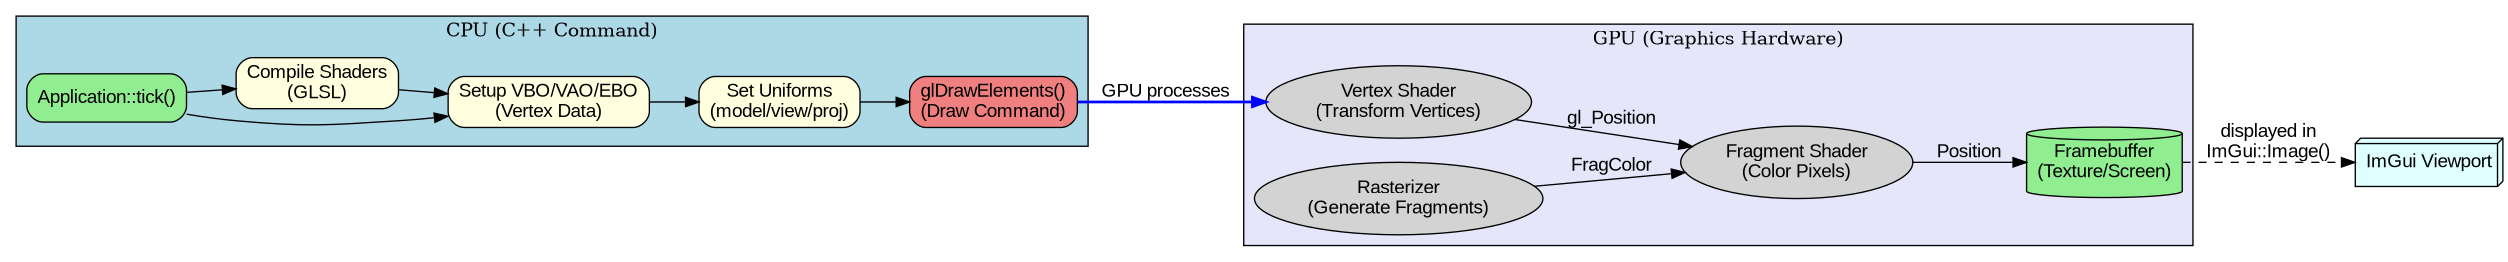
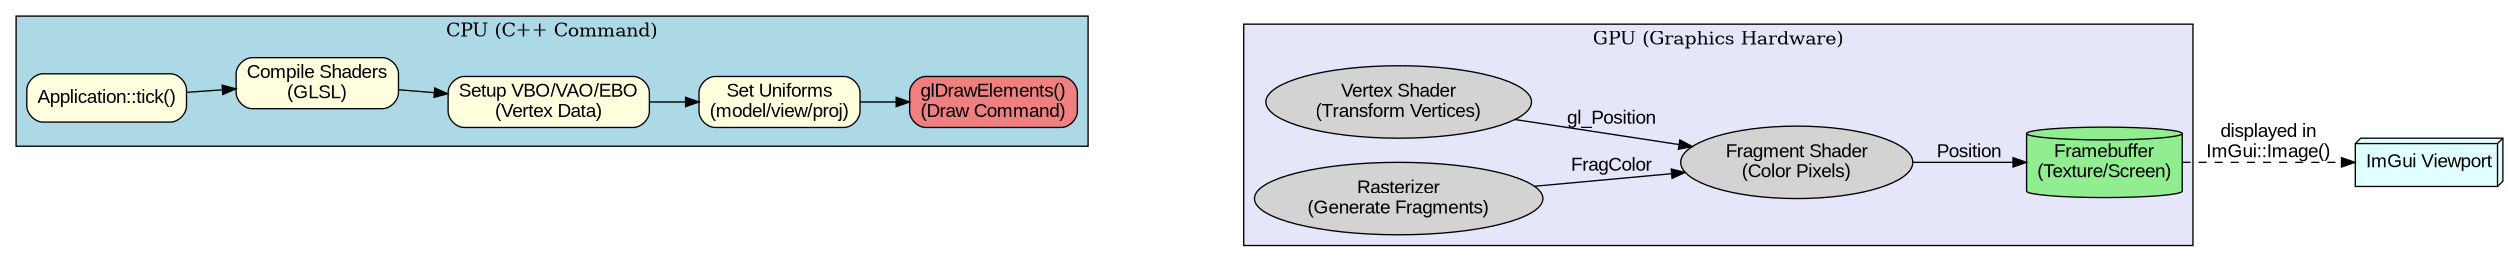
  digraph {
    rankdir=LR
    node [fontname=Arial shape=box style="rounded,filled"]
    edge [fontname=Arial]
-   n1 [fillcolor=lightgreen label="Application::tick()"]
+   n1 [fillcolor=lightyellow label="Application::tick()"]
    n2 [fillcolor=lightyellow label="Setup VBO/VAO/EBO\n(Vertex Data)"]
    n3 [fillcolor=lightyellow label="Compile Shaders\n(GLSL)"]
    n4 [fillcolor=lightyellow label="Set Uniforms\n(model/view/proj)"]
    n5 [fillcolor=lightcoral label="glDrawElements()\n(Draw Command)"]
    n6 [label="Vertex Shader\n(Transform Vertices)" shape=ellipse]
    n7 [label="Rasterizer\n(Generate Fragments)" shape=ellipse]
    n8 [label="Fragment Shader\n(Color Pixels)" shape=ellipse]
    n9 [fillcolor=lightgreen label="Framebuffer\n(Texture/Screen)" shape=cylinder]
    n10 [fillcolor=lightcyan label="ImGui Viewport" shape=box3d]
    subgraph cluster_1 {
      fillcolor=lightblue
      label="CPU (C++ Command)"
      style=filled
      n1
      n2
      n3
      n4
      n5
    }
    subgraph cluster_2 {
      fillcolor=lavender
      label="GPU (Graphics Hardware)"
      style=filled
      n6
      n7
      n8
      n9
    }
-   n1 -> n2
    n1 -> n3
    n2 -> n4
    n3 -> n2
    n4 -> n5
-   n5 -> n6 [color=blue label="GPU processes" style=bold]
    n6 -> n8 [label=gl_Position]
    n7 -> n8 [label=FragColor]
    n8 -> n9 [label=Position]
    n9 -> n10 [label="displayed in\nImGui::Image()" style=dashed]
  }
